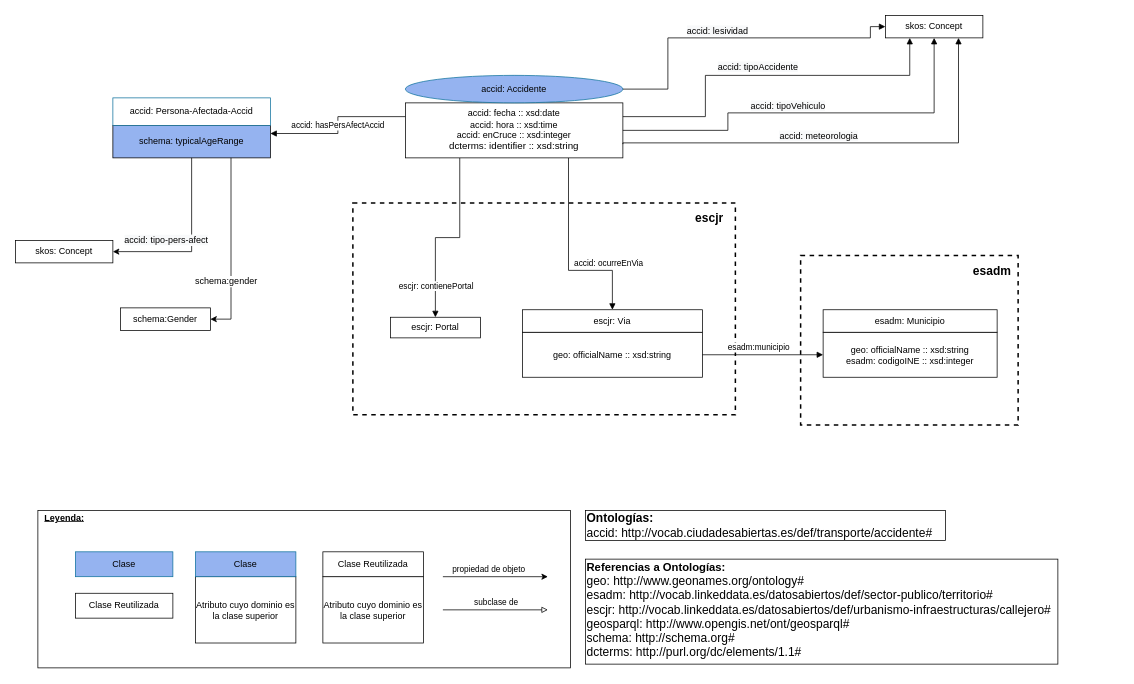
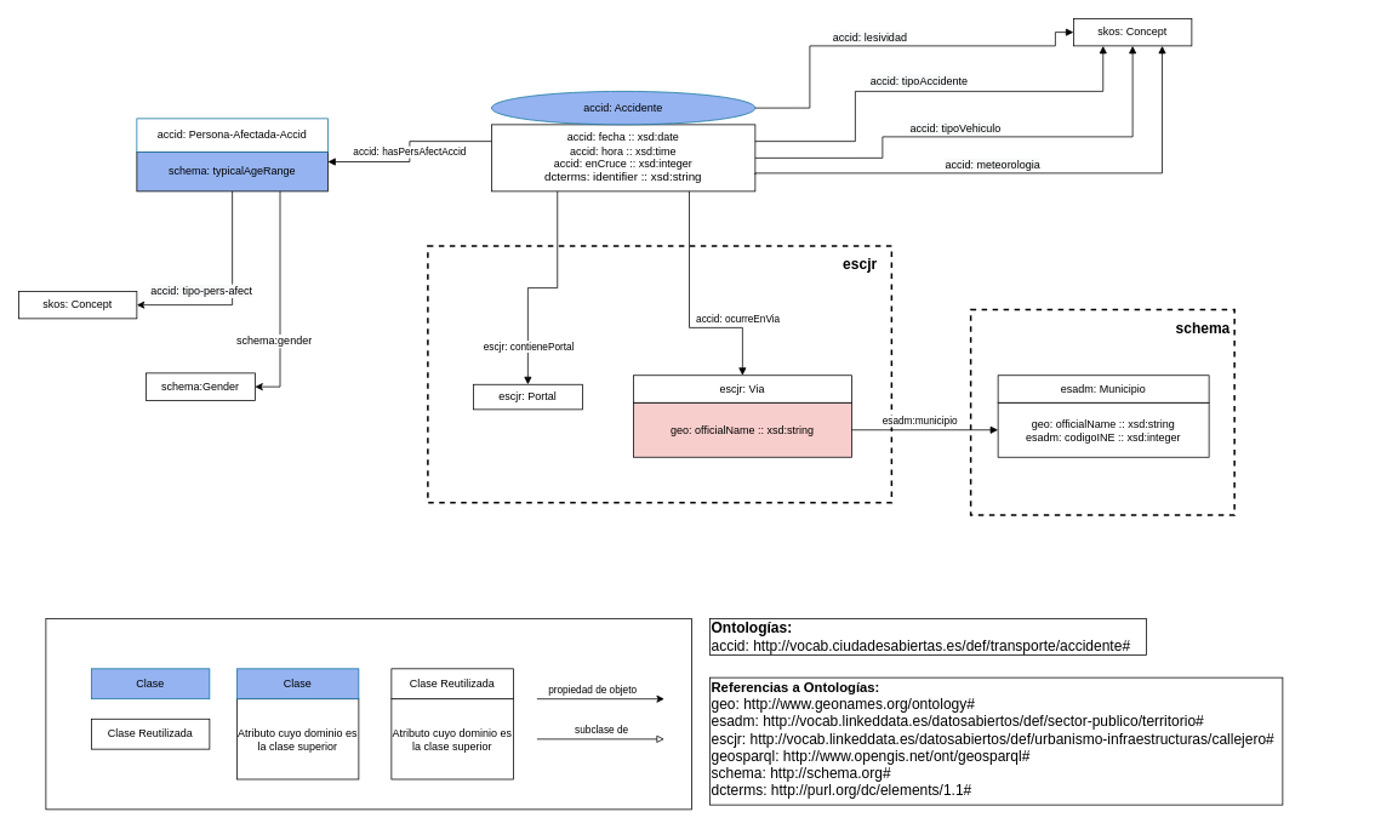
  <mxCell id="0" />
  <mxCell id="1" parent="0" />
  <mxCell id="2" value="" style="group" vertex="1" connectable="0" parent="1"><mxGeometry x="50" y="680" width="710" height="210" as="geometry" /></mxCell>
  <mxCell id="3" value="Clase" style="rounded=0;whiteSpace=wrap;html=1;fillColor=#95B3F0;strokeColor=#10739e;" vertex="1" parent="2"><mxGeometry x="50" y="55.263" width="130" height="33.158" as="geometry" /></mxCell>
  <mxCell id="4" value="Clase Reutilizada" style="rounded=0;whiteSpace=wrap;html=1;" vertex="1" parent="2"><mxGeometry x="50" y="110.526" width="130" height="33.158" as="geometry" /></mxCell>
  <mxCell id="5" value="" style="group" vertex="1" connectable="0" parent="2"><mxGeometry x="210" y="55.263" width="134" height="121.579" as="geometry" /></mxCell>
  <mxCell id="6" value="Atributo cuyo dominio es la clase superior" style="rounded=0;whiteSpace=wrap;html=1;" vertex="1" parent="5"><mxGeometry y="33.158" width="134" height="88.421" as="geometry" /></mxCell>
  <mxCell id="7" value="Clase" style="rounded=0;whiteSpace=wrap;html=1;fillColor=#95B3F0;strokeColor=#10739e;" vertex="1" parent="5"><mxGeometry width="134" height="33.158" as="geometry" /></mxCell>
  <mxCell id="8" value="" style="group" vertex="1" connectable="0" parent="2"><mxGeometry x="380" y="55.263" width="134" height="121.579" as="geometry" /></mxCell>
  <mxCell id="9" value="Atributo cuyo dominio es la clase superior" style="rounded=0;whiteSpace=wrap;html=1;" vertex="1" parent="8"><mxGeometry y="33.158" width="134" height="88.421" as="geometry" /></mxCell>
  <mxCell id="10" value="Clase Reutilizada" style="rounded=0;whiteSpace=wrap;html=1;" vertex="1" parent="8"><mxGeometry width="134" height="33.158" as="geometry" /></mxCell>
  <mxCell id="11" value="" style="endArrow=classic;html=1;" edge="1" parent="2"><mxGeometry width="50" height="50" relative="1" as="geometry"><mxPoint x="540" y="88.421" as="sourcePoint" /><mxPoint x="680" y="88.421" as="targetPoint" /></mxGeometry></mxCell>
  <mxCell id="12" value="propiedad de objeto" style="edgeLabel;html=1;align=center;verticalAlign=middle;resizable=0;points=[];" vertex="1" connectable="0" parent="11"><mxGeometry x="0.4" y="3" relative="1" as="geometry"><mxPoint x="-38" y="-7" as="offset" /></mxGeometry></mxCell>
  <mxCell id="13" value="" style="endArrow=block;html=1;endFill=0;" edge="1" parent="2"><mxGeometry width="50" height="50" relative="1" as="geometry"><mxPoint x="540" y="132.632" as="sourcePoint" /><mxPoint x="680" y="132.632" as="targetPoint" /></mxGeometry></mxCell>
  <mxCell id="14" value="subclase de" style="edgeLabel;html=1;align=center;verticalAlign=middle;resizable=0;points=[];" vertex="1" connectable="0" parent="13"><mxGeometry x="0.214" y="-3" relative="1" as="geometry"><mxPoint x="-15" y="-13" as="offset" /></mxGeometry></mxCell>
- <mxCell id="15" value="&lt;b&gt;&lt;u&gt;Leyenda:&lt;/u&gt;&lt;/b&gt;" style="text;html=1;align=center;verticalAlign=middle;resizable=0;points=[];autosize=1;" vertex="1" parent="2"><mxGeometry width="70" height="20" as="geometry" /></mxCell>
  <mxCell id="16" value="" style="rounded=0;whiteSpace=wrap;html=1;fillColor=none;" vertex="1" parent="2"><mxGeometry width="710" height="210" as="geometry" /></mxCell>
  <mxCell id="17" value="" style="rounded=0;whiteSpace=wrap;html=1;dashed=1;fillColor=none;strokeWidth=2;" vertex="1" parent="1"><mxGeometry x="1067" y="340" width="290" height="226.25" as="geometry" /></mxCell>
  <mxCell id="18" value="" style="rounded=0;whiteSpace=wrap;html=1;dashed=1;fillColor=none;strokeWidth=2;" vertex="1" parent="1"><mxGeometry x="470" y="270" width="510" height="282.5" as="geometry" /></mxCell>
  <mxCell id="19" style="edgeStyle=orthogonalEdgeStyle;rounded=0;orthogonalLoop=1;jettySize=auto;html=1;startArrow=block;startFill=1;endArrow=none;endFill=0;entryX=0.25;entryY=1;entryDx=0;entryDy=0;" edge="1" parent="1" source="50" target="24"><mxGeometry relative="1" as="geometry"><mxPoint x="793.5" y="770" as="targetPoint" /><mxPoint x="465" y="350" as="sourcePoint" /></mxGeometry></mxCell>
  <mxCell id="20" value="escjr: contienePortal" style="edgeLabel;html=1;align=center;verticalAlign=middle;resizable=0;points=[];" vertex="1" connectable="0" parent="19"><mxGeometry x="-0.797" relative="1" as="geometry"><mxPoint y="-17.5" as="offset" /></mxGeometry></mxCell>
  <mxCell id="21" style="edgeStyle=orthogonalEdgeStyle;rounded=0;orthogonalLoop=1;jettySize=auto;html=1;exitX=0.5;exitY=0;exitDx=0;exitDy=0;startArrow=block;startFill=1;endArrow=none;endFill=0;entryX=0.75;entryY=1;entryDx=0;entryDy=0;" edge="1" parent="1" source="39" target="24"><mxGeometry relative="1" as="geometry"><mxPoint x="645" y="530" as="sourcePoint" /><Array as="points"><mxPoint x="816" y="360" /><mxPoint x="758" y="360" /></Array></mxGeometry></mxCell>
  <mxCell id="22" value="accid: ocurreEnVia" style="edgeLabel;html=1;align=center;verticalAlign=middle;resizable=0;points=[];" vertex="1" connectable="0" parent="21"><mxGeometry x="0.065" y="-3" relative="1" as="geometry"><mxPoint x="49.5" y="18" as="offset" /></mxGeometry></mxCell>
  <mxCell id="23" value="" style="group" vertex="1" connectable="0" parent="1"><mxGeometry x="540" y="100" width="290" height="110" as="geometry" /></mxCell>
  <mxCell id="24" value="accid: fecha :: xsd:date&lt;br&gt;accid: hora&amp;nbsp;:: xsd:time&lt;br&gt;accid: enCruce&amp;nbsp;:: xsd:integer&lt;br&gt;&lt;font face=&quot;arial, helvetica, sans-serif&quot; size=&quot;2&quot;&gt;dcterms: identifier :: xsd:string&lt;/font&gt;" style="rounded=0;whiteSpace=wrap;html=1;" vertex="1" parent="23"><mxGeometry y="36.667" width="290" height="73.333" as="geometry" /></mxCell>
  <mxCell id="25" value="accid: Accidente" style="ellipse;whiteSpace=wrap;html=1;fillColor=#95B3F0;strokeColor=#10739e;" vertex="1" parent="23"><mxGeometry width="290" height="36.667" as="geometry" /></mxCell>
  <mxCell id="26" value="&lt;font&gt;&lt;b&gt;&lt;br&gt;&lt;font style=&quot;font-size: 15px&quot;&gt;Referencias a Ontologías:&lt;/font&gt;&lt;/b&gt;&lt;br&gt;&lt;font style=&quot;font-size: 16px&quot;&gt;geo:&amp;nbsp;http://www.geonames.org/ontology#&lt;br&gt;esadm:&amp;nbsp;&lt;/font&gt;&lt;/font&gt;&lt;font style=&quot;font-size: 16px&quot;&gt;http://vocab.linkeddata.es/datosabiertos/def/sector-publico/territorio#&lt;br&gt;escjr:&amp;nbsp;http://vocab.linkeddata.es/datosabiertos/def/urbanismo-infraestructuras/callejero#&lt;br&gt;geosparql:&amp;nbsp;http://www.opengis.net/ont/geosparql#&lt;br&gt;schema:&amp;nbsp;http://schema.org#&lt;br&gt;dcterms:&amp;nbsp;http://purl.org/dc/elements/1.1#&lt;br&gt;&lt;br&gt;&lt;/font&gt;" style="text;html=1;align=left;verticalAlign=middle;resizable=0;points=[];autosize=1;strokeColor=#000000;" vertex="1" parent="1"><mxGeometry x="780" y="745" width="630" height="140" as="geometry" /></mxCell>
  <mxCell id="27" value="&lt;font style=&quot;font-size: 16px&quot;&gt;&lt;b&gt;Ontologías:&lt;/b&gt;&lt;br&gt;accid:&amp;nbsp;&lt;/font&gt;&lt;font size=&quot;3&quot;&gt;http://vocab.ciudadesabiertas.es/def/transporte/accidente#&lt;/font&gt;" style="text;html=1;align=left;verticalAlign=middle;resizable=0;points=[];autosize=1;strokeColor=#000000;" vertex="1" parent="1"><mxGeometry x="780" y="680" width="480" height="40" as="geometry" /></mxCell>
  <mxCell id="28" value="" style="group" vertex="1" connectable="0" parent="1"><mxGeometry x="150" y="130" width="210" height="80" as="geometry" /></mxCell>
  <mxCell id="29" value="schema: typicalAgeRange" style="rounded=0;whiteSpace=wrap;html=1;fillColor=#95b3f0;" vertex="1" parent="28"><mxGeometry y="36.67" width="210.0" height="43.33" as="geometry" /></mxCell>
  <mxCell id="30" value="accid: Persona-Afectada-Accid" style="rounded=0;whiteSpace=wrap;html=1;fillColor=#ffffff;strokeColor=#10739e;" vertex="1" parent="28"><mxGeometry width="210.0" height="36.667" as="geometry" /></mxCell>
  <mxCell id="31" style="edgeStyle=orthogonalEdgeStyle;rounded=0;orthogonalLoop=1;jettySize=auto;html=1;exitX=1;exitY=0.25;exitDx=0;exitDy=0;entryX=0;entryY=0.25;entryDx=0;entryDy=0;endArrow=none;endFill=0;startArrow=block;startFill=1;" edge="1" parent="1" source="29" target="24"><mxGeometry relative="1" as="geometry" /></mxCell>
  <mxCell id="32" value="accid: hasPersAfectAccid" style="edgeLabel;html=1;align=center;verticalAlign=middle;resizable=0;points=[];" vertex="1" connectable="0" parent="31"><mxGeometry x="-0.361" y="4" relative="1" as="geometry"><mxPoint x="25" y="-6.83" as="offset" /></mxGeometry></mxCell>
  <mxCell id="33" style="edgeStyle=orthogonalEdgeStyle;rounded=0;orthogonalLoop=1;jettySize=auto;html=1;exitX=0.5;exitY=1;exitDx=0;exitDy=0;entryX=1;entryY=0.5;entryDx=0;entryDy=0;" edge="1" parent="1" source="29" target="53"><mxGeometry relative="1" as="geometry"><mxPoint x="120" y="307" as="targetPoint" /></mxGeometry></mxCell>
  <mxCell id="34" value="&lt;span style=&quot;font-size: 12px ; background-color: rgb(248 , 249 , 250)&quot;&gt;accid:&amp;nbsp;&lt;/span&gt;&lt;span style=&quot;font-size: 12px ; background-color: rgb(248 , 249 , 250)&quot;&gt;tipo-pers-afect&lt;/span&gt;" style="edgeLabel;html=1;align=center;verticalAlign=middle;resizable=0;points=[];" vertex="1" connectable="0" parent="33"><mxGeometry x="0.345" y="-2" relative="1" as="geometry"><mxPoint x="-4.82" y="-13.04" as="offset" /></mxGeometry></mxCell>
  <mxCell id="35" style="edgeStyle=orthogonalEdgeStyle;rounded=0;orthogonalLoop=1;jettySize=auto;html=1;exitX=0.75;exitY=1;exitDx=0;exitDy=0;entryX=1;entryY=0.5;entryDx=0;entryDy=0;" edge="1" parent="1" source="29" target="51"><mxGeometry relative="1" as="geometry" /></mxCell>
  <mxCell id="36" value="schema:gender" style="edgeLabel;html=1;align=center;verticalAlign=middle;resizable=0;points=[];fontSize=12;" vertex="1" connectable="0" parent="35"><mxGeometry x="0.225" y="-37" relative="1" as="geometry"><mxPoint x="29.5" y="15" as="offset" /></mxGeometry></mxCell>
  <mxCell id="37" value="" style="group" vertex="1" connectable="0" parent="1"><mxGeometry x="696" y="412.5" width="240" height="90" as="geometry" /></mxCell>
- <mxCell id="38" value="geo: officialName :: xsd:string" style="rounded=0;whiteSpace=wrap;html=1;" vertex="1" parent="37"><mxGeometry y="30" width="240.0" height="60" as="geometry" /></mxCell>
+ <mxCell id="38" value="geo: officialName :: xsd:string" style="rounded=0;whiteSpace=wrap;html=1;fillColor=#f8cecc;" vertex="1" parent="37"><mxGeometry y="30" width="240.0" height="60" as="geometry" /></mxCell>
  <mxCell id="39" value="escjr: Via" style="rounded=0;whiteSpace=wrap;html=1;" vertex="1" parent="37"><mxGeometry width="240.0" height="30" as="geometry" /></mxCell>
  <mxCell id="40" style="edgeStyle=orthogonalEdgeStyle;rounded=0;orthogonalLoop=1;jettySize=auto;html=1;exitX=1;exitY=0.25;exitDx=0;exitDy=0;entryX=0.25;entryY=1;entryDx=0;entryDy=0;endArrow=block;endFill=1;" edge="1" parent="1" source="24" target="52"><mxGeometry relative="1" as="geometry"><mxPoint x="1070" y="35.75" as="targetPoint" /><Array as="points"><mxPoint x="940" y="155" /><mxPoint x="940" y="100" /><mxPoint x="1213" y="100" /></Array></mxGeometry></mxCell>
  <mxCell id="41" value="&lt;span style=&quot;font-size: 12px ; background-color: rgb(248 , 249 , 250)&quot;&gt;accid: tipoAccidente&lt;/span&gt;" style="edgeLabel;html=1;align=center;verticalAlign=middle;resizable=0;points=[];" vertex="1" connectable="0" parent="40"><mxGeometry x="-0.053" y="1" relative="1" as="geometry"><mxPoint x="4" y="-10.67" as="offset" /></mxGeometry></mxCell>
  <mxCell id="42" style="edgeStyle=orthogonalEdgeStyle;rounded=0;orthogonalLoop=1;jettySize=auto;html=1;exitX=1;exitY=0.75;exitDx=0;exitDy=0;entryX=0.75;entryY=1;entryDx=0;entryDy=0;endArrow=block;endFill=1;" edge="1" parent="1" source="24" target="52"><mxGeometry relative="1" as="geometry"><mxPoint x="1070" y="115.75" as="targetPoint" /><Array as="points"><mxPoint x="830" y="190" /><mxPoint x="1278" y="190" /></Array></mxGeometry></mxCell>
  <mxCell id="43" value="&lt;span style=&quot;font-size: 12px ; background-color: rgb(248 , 249 , 250)&quot;&gt;accid: meteorologia&lt;/span&gt;" style="edgeLabel;html=1;align=center;verticalAlign=middle;resizable=0;points=[];" vertex="1" connectable="0" parent="42"><mxGeometry x="0.463" relative="1" as="geometry"><mxPoint x="-169.33" y="-10.0" as="offset" /></mxGeometry></mxCell>
  <mxCell id="44" style="edgeStyle=orthogonalEdgeStyle;rounded=0;orthogonalLoop=1;jettySize=auto;html=1;endArrow=block;endFill=1;entryX=0.5;entryY=1;entryDx=0;entryDy=0;exitX=1;exitY=0.5;exitDx=0;exitDy=0;" edge="1" parent="1" source="24" target="52"><mxGeometry relative="1" as="geometry"><mxPoint x="850" y="173" as="sourcePoint" /><mxPoint x="1070" y="195.8" as="targetPoint" /><Array as="points"><mxPoint x="970" y="173" /><mxPoint x="970" y="150" /><mxPoint x="1245" y="150" /></Array></mxGeometry></mxCell>
  <mxCell id="45" value="&lt;span style=&quot;font-size: 12px ; background-color: rgb(248 , 249 , 250)&quot;&gt;accid: tipoVehiculo&lt;/span&gt;" style="edgeLabel;html=1;align=center;verticalAlign=middle;resizable=0;points=[];" vertex="1" connectable="0" parent="44"><mxGeometry x="0.167" y="2" relative="1" as="geometry"><mxPoint x="-70.7" y="-8" as="offset" /></mxGeometry></mxCell>
  <mxCell id="46" style="edgeStyle=orthogonalEdgeStyle;rounded=0;orthogonalLoop=1;jettySize=auto;html=1;exitX=1;exitY=0.5;exitDx=0;exitDy=0;entryX=0;entryY=0.5;entryDx=0;entryDy=0;endArrow=block;endFill=1;" edge="1" parent="1" source="25" target="52"><mxGeometry relative="1" as="geometry"><mxPoint x="1070" y="274.25" as="targetPoint" /><Array as="points"><mxPoint x="890" y="118" /><mxPoint x="890" y="50" /><mxPoint x="1160" y="50" /><mxPoint x="1160" y="35" /></Array></mxGeometry></mxCell>
  <mxCell id="47" value="&lt;span style=&quot;font-size: 12px ; background-color: rgb(248 , 249 , 250)&quot;&gt;accid: lesividad&lt;/span&gt;" style="edgeLabel;html=1;align=center;verticalAlign=middle;resizable=0;points=[];" vertex="1" connectable="0" parent="46"><mxGeometry x="0.594" relative="1" as="geometry"><mxPoint x="-150.7" y="-10" as="offset" /></mxGeometry></mxCell>
  <mxCell id="48" style="edgeStyle=orthogonalEdgeStyle;rounded=0;orthogonalLoop=1;jettySize=auto;html=1;exitX=1;exitY=0.5;exitDx=0;exitDy=0;entryX=0;entryY=0.5;entryDx=0;entryDy=0;startArrow=none;startFill=0;endArrow=block;endFill=1;" edge="1" parent="1" source="38" target="55"><mxGeometry relative="1" as="geometry" /></mxCell>
  <mxCell id="49" value="esadm:municipio" style="edgeLabel;html=1;align=center;verticalAlign=middle;resizable=0;points=[];" vertex="1" connectable="0" parent="48"><mxGeometry x="-0.1" y="-2" relative="1" as="geometry"><mxPoint x="2.0" y="-12" as="offset" /></mxGeometry></mxCell>
  <mxCell id="50" value="escjr: Portal" style="rounded=0;whiteSpace=wrap;html=1;fillColor=none;" vertex="1" parent="1"><mxGeometry x="520" y="422.5" width="120" height="27.5" as="geometry" /></mxCell>
  <mxCell id="51" value="schema:Gender" style="rounded=0;whiteSpace=wrap;html=1;fillColor=none;" vertex="1" parent="1"><mxGeometry x="160" y="410" width="120" height="30" as="geometry" /></mxCell>
  <mxCell id="52" value="skos: Concept" style="rounded=0;whiteSpace=wrap;html=1;fillColor=#ffffff;" vertex="1" parent="1"><mxGeometry x="1180" y="20" width="130" height="30" as="geometry" /></mxCell>
  <mxCell id="53" value="skos: Concept" style="rounded=0;whiteSpace=wrap;html=1;fillColor=#ffffff;" vertex="1" parent="1"><mxGeometry x="20" y="320" width="130" height="30" as="geometry" /></mxCell>
  <mxCell id="54" value="" style="group" vertex="1" connectable="0" parent="1"><mxGeometry x="1180" y="412.5" width="310" height="205" as="geometry" /></mxCell>
  <mxCell id="55" value="geo: officialName :: xsd:string&lt;br&gt;esadm: codigoINE :: xsd:integer" style="rounded=0;whiteSpace=wrap;html=1;" vertex="1" parent="54"><mxGeometry x="-83" y="30" width="232" height="60" as="geometry" /></mxCell>
  <mxCell id="56" value="esadm: Municipio" style="rounded=0;whiteSpace=wrap;html=1;" vertex="1" parent="54"><mxGeometry x="-83" width="232" height="30" as="geometry" /></mxCell>
  <mxCell id="57" value="escjr" style="text;html=1;align=center;verticalAlign=middle;resizable=0;points=[];autosize=1;fontSize=16;fontStyle=1" vertex="1" parent="1"><mxGeometry x="920" y="280" width="50" height="20" as="geometry" /></mxCell>
- <mxCell id="58" value="esadm" style="text;html=1;align=center;verticalAlign=middle;resizable=0;points=[];autosize=1;fontSize=16;fontStyle=1" vertex="1" parent="1"><mxGeometry x="1287" y="350" width="70" height="20" as="geometry" /></mxCell>
+ <mxCell id="58" value="schema" style="text;html=1;align=center;verticalAlign=middle;resizable=0;points=[];autosize=1;fontSize=16;fontStyle=1" vertex="1" parent="1"><mxGeometry x="1287" y="350" width="70" height="20" as="geometry" /></mxCell>
